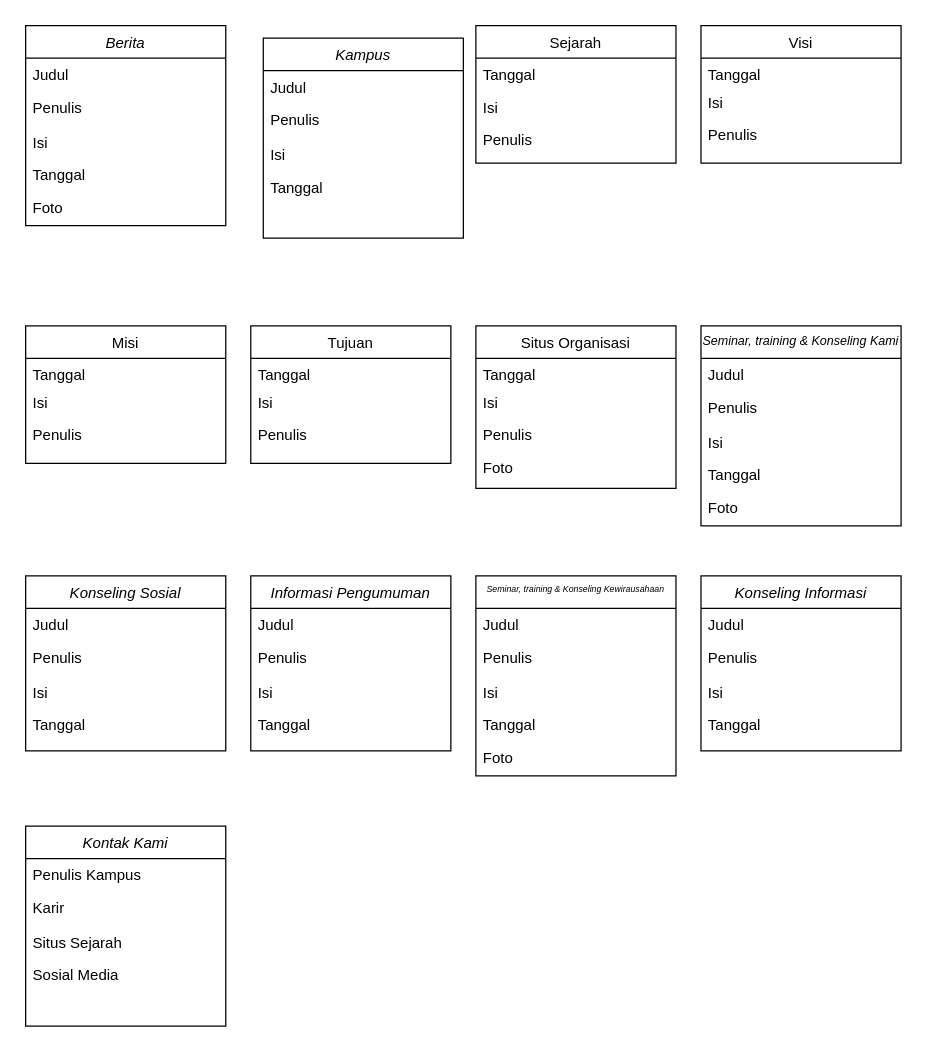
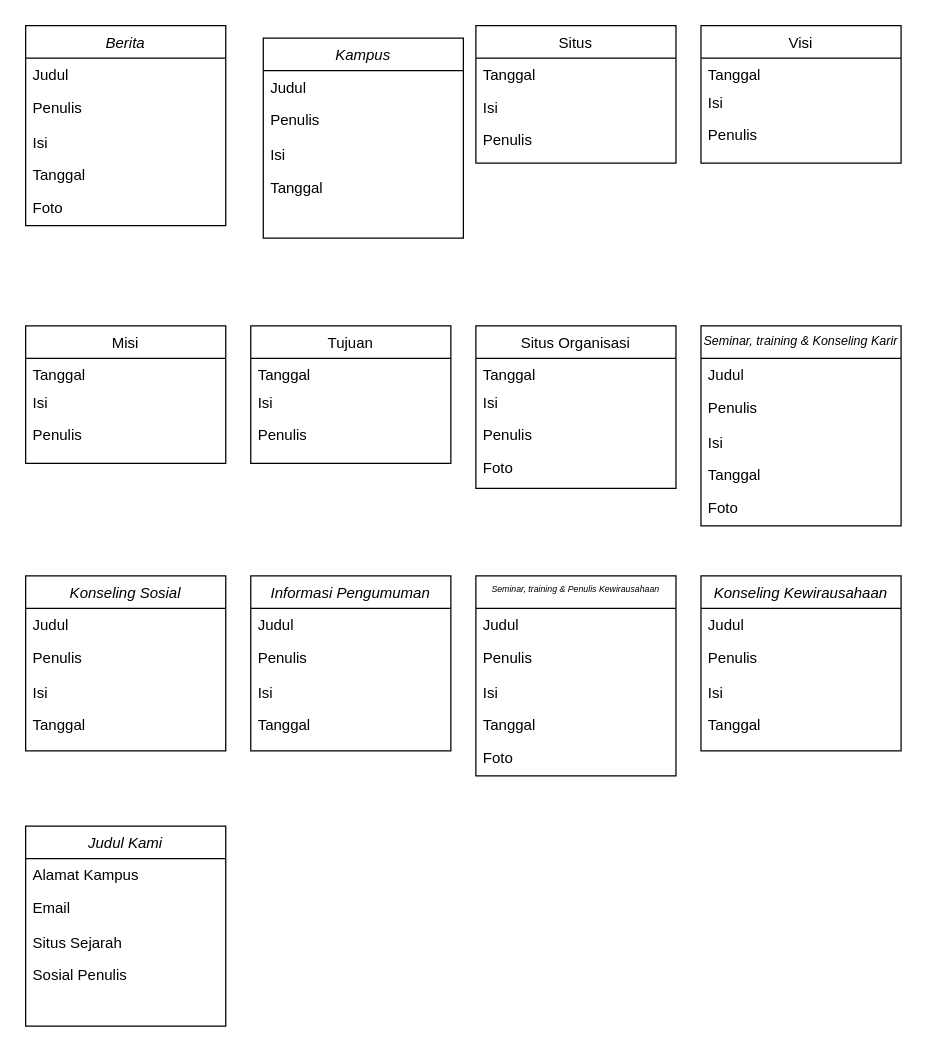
  <mxCell id="0" />
  <mxCell id="1" parent="0" />
- <mxCell id="2" value="Sejarah" style="swimlane;fontStyle=0;align=center;verticalAlign=top;childLayout=stackLayout;horizontal=1;startSize=26;horizontalStack=0;resizeParent=1;resizeLast=0;collapsible=1;marginBottom=0;rounded=0;shadow=0;strokeWidth=1;" parent="1" vertex="1"><mxGeometry x="380" y="20" width="160" height="110" as="geometry"><mxRectangle x="550" y="140" width="160" height="26" as="alternateBounds" /></mxGeometry></mxCell>
+ <mxCell id="2" value="Situs" style="swimlane;fontStyle=0;align=center;verticalAlign=top;childLayout=stackLayout;horizontal=1;startSize=26;horizontalStack=0;resizeParent=1;resizeLast=0;collapsible=1;marginBottom=0;rounded=0;shadow=0;strokeWidth=1;" parent="1" vertex="1"><mxGeometry x="380" y="20" width="160" height="110" as="geometry"><mxRectangle x="550" y="140" width="160" height="26" as="alternateBounds" /></mxGeometry></mxCell>
  <mxCell id="3" value="Tanggal" style="text;align=left;verticalAlign=top;spacingLeft=4;spacingRight=4;overflow=hidden;rotatable=0;points=[[0,0.5],[1,0.5]];portConstraint=eastwest;" parent="2" vertex="1"><mxGeometry y="26" width="160" height="26" as="geometry" /></mxCell>
  <mxCell id="4" value="Isi" style="text;align=left;verticalAlign=top;spacingLeft=4;spacingRight=4;overflow=hidden;rotatable=0;points=[[0,0.5],[1,0.5]];portConstraint=eastwest;rounded=0;shadow=0;html=0;" parent="2" vertex="1"><mxGeometry y="52" width="160" height="26" as="geometry" /></mxCell>
  <mxCell id="5" value="Penulis" style="text;align=left;verticalAlign=top;spacingLeft=4;spacingRight=4;overflow=hidden;rotatable=0;points=[[0,0.5],[1,0.5]];portConstraint=eastwest;rounded=0;shadow=0;html=0;" parent="2" vertex="1"><mxGeometry y="78" width="160" height="26" as="geometry" /></mxCell>
  <mxCell id="6" value="Berita" style="swimlane;fontStyle=2;align=center;verticalAlign=top;childLayout=stackLayout;horizontal=1;startSize=26;horizontalStack=0;resizeParent=1;resizeLast=0;collapsible=1;marginBottom=0;rounded=0;shadow=0;strokeWidth=1;" vertex="1" parent="1"><mxGeometry x="20" y="20" width="160" height="160" as="geometry"><mxRectangle x="230" y="140" width="160" height="26" as="alternateBounds" /></mxGeometry></mxCell>
  <mxCell id="7" value="Judul" style="text;align=left;verticalAlign=top;spacingLeft=4;spacingRight=4;overflow=hidden;rotatable=0;points=[[0,0.5],[1,0.5]];portConstraint=eastwest;" vertex="1" parent="6"><mxGeometry y="26" width="160" height="26" as="geometry" /></mxCell>
  <mxCell id="8" value="Penulis" style="text;align=left;verticalAlign=top;spacingLeft=4;spacingRight=4;overflow=hidden;rotatable=0;points=[[0,0.5],[1,0.5]];portConstraint=eastwest;rounded=0;shadow=0;html=0;" vertex="1" parent="6"><mxGeometry y="52" width="160" height="28" as="geometry" /></mxCell>
  <mxCell id="9" value="Isi" style="text;align=left;verticalAlign=top;spacingLeft=4;spacingRight=4;overflow=hidden;rotatable=0;points=[[0,0.5],[1,0.5]];portConstraint=eastwest;rounded=0;shadow=0;html=0;" vertex="1" parent="6"><mxGeometry y="80" width="160" height="26" as="geometry" /></mxCell>
  <mxCell id="10" value="Tanggal" style="text;align=left;verticalAlign=top;spacingLeft=4;spacingRight=4;overflow=hidden;rotatable=0;points=[[0,0.5],[1,0.5]];portConstraint=eastwest;rounded=0;shadow=0;html=0;" vertex="1" parent="6"><mxGeometry y="106" width="160" height="26" as="geometry" /></mxCell>
  <mxCell id="11" value="Foto" style="text;align=left;verticalAlign=top;spacingLeft=4;spacingRight=4;overflow=hidden;rotatable=0;points=[[0,0.5],[1,0.5]];portConstraint=eastwest;rounded=0;shadow=0;html=0;" vertex="1" parent="6"><mxGeometry y="132" width="160" height="26" as="geometry" /></mxCell>
  <mxCell id="12" value="Visi" style="swimlane;fontStyle=0;align=center;verticalAlign=top;childLayout=stackLayout;horizontal=1;startSize=26;horizontalStack=0;resizeParent=1;resizeLast=0;collapsible=1;marginBottom=0;rounded=0;shadow=0;strokeWidth=1;" vertex="1" parent="1"><mxGeometry x="560" y="20" width="160" height="110" as="geometry"><mxRectangle x="550" y="140" width="160" height="26" as="alternateBounds" /></mxGeometry></mxCell>
  <mxCell id="13" value="Tanggal" style="text;align=left;verticalAlign=top;spacingLeft=4;spacingRight=4;overflow=hidden;rotatable=0;points=[[0,0.5],[1,0.5]];portConstraint=eastwest;" vertex="1" parent="12"><mxGeometry y="26" width="160" height="22" as="geometry" /></mxCell>
  <mxCell id="14" value="Isi" style="text;align=left;verticalAlign=top;spacingLeft=4;spacingRight=4;overflow=hidden;rotatable=0;points=[[0,0.5],[1,0.5]];portConstraint=eastwest;rounded=0;shadow=0;html=0;" vertex="1" parent="12"><mxGeometry y="48" width="160" height="26" as="geometry" /></mxCell>
  <mxCell id="15" value="Penulis" style="text;align=left;verticalAlign=top;spacingLeft=4;spacingRight=4;overflow=hidden;rotatable=0;points=[[0,0.5],[1,0.5]];portConstraint=eastwest;rounded=0;shadow=0;html=0;" vertex="1" parent="12"><mxGeometry y="74" width="160" height="26" as="geometry" /></mxCell>
  <mxCell id="16" value="Misi" style="swimlane;fontStyle=0;align=center;verticalAlign=top;childLayout=stackLayout;horizontal=1;startSize=26;horizontalStack=0;resizeParent=1;resizeLast=0;collapsible=1;marginBottom=0;rounded=0;shadow=0;strokeWidth=1;" vertex="1" parent="1"><mxGeometry x="20" y="260" width="160" height="110" as="geometry"><mxRectangle x="550" y="140" width="160" height="26" as="alternateBounds" /></mxGeometry></mxCell>
  <mxCell id="17" value="Tanggal" style="text;align=left;verticalAlign=top;spacingLeft=4;spacingRight=4;overflow=hidden;rotatable=0;points=[[0,0.5],[1,0.5]];portConstraint=eastwest;" vertex="1" parent="16"><mxGeometry y="26" width="160" height="22" as="geometry" /></mxCell>
  <mxCell id="18" value="Isi" style="text;align=left;verticalAlign=top;spacingLeft=4;spacingRight=4;overflow=hidden;rotatable=0;points=[[0,0.5],[1,0.5]];portConstraint=eastwest;rounded=0;shadow=0;html=0;" vertex="1" parent="16"><mxGeometry y="48" width="160" height="26" as="geometry" /></mxCell>
  <mxCell id="19" value="Penulis" style="text;align=left;verticalAlign=top;spacingLeft=4;spacingRight=4;overflow=hidden;rotatable=0;points=[[0,0.5],[1,0.5]];portConstraint=eastwest;rounded=0;shadow=0;html=0;" vertex="1" parent="16"><mxGeometry y="74" width="160" height="26" as="geometry" /></mxCell>
  <mxCell id="20" value="Tujuan" style="swimlane;fontStyle=0;align=center;verticalAlign=top;childLayout=stackLayout;horizontal=1;startSize=26;horizontalStack=0;resizeParent=1;resizeLast=0;collapsible=1;marginBottom=0;rounded=0;shadow=0;strokeWidth=1;" vertex="1" parent="1"><mxGeometry x="200" y="260" width="160" height="110" as="geometry"><mxRectangle x="550" y="140" width="160" height="26" as="alternateBounds" /></mxGeometry></mxCell>
  <mxCell id="21" value="Tanggal" style="text;align=left;verticalAlign=top;spacingLeft=4;spacingRight=4;overflow=hidden;rotatable=0;points=[[0,0.5],[1,0.5]];portConstraint=eastwest;" vertex="1" parent="20"><mxGeometry y="26" width="160" height="22" as="geometry" /></mxCell>
  <mxCell id="22" value="Isi" style="text;align=left;verticalAlign=top;spacingLeft=4;spacingRight=4;overflow=hidden;rotatable=0;points=[[0,0.5],[1,0.5]];portConstraint=eastwest;rounded=0;shadow=0;html=0;" vertex="1" parent="20"><mxGeometry y="48" width="160" height="26" as="geometry" /></mxCell>
  <mxCell id="23" value="Penulis" style="text;align=left;verticalAlign=top;spacingLeft=4;spacingRight=4;overflow=hidden;rotatable=0;points=[[0,0.5],[1,0.5]];portConstraint=eastwest;rounded=0;shadow=0;html=0;" vertex="1" parent="20"><mxGeometry y="74" width="160" height="26" as="geometry" /></mxCell>
  <mxCell id="24" value="Situs Organisasi" style="swimlane;fontStyle=0;align=center;verticalAlign=top;childLayout=stackLayout;horizontal=1;startSize=26;horizontalStack=0;resizeParent=1;resizeLast=0;collapsible=1;marginBottom=0;rounded=0;shadow=0;strokeWidth=1;" vertex="1" parent="1"><mxGeometry x="380" y="260" width="160" height="130" as="geometry"><mxRectangle x="550" y="140" width="160" height="26" as="alternateBounds" /></mxGeometry></mxCell>
  <mxCell id="25" value="Tanggal" style="text;align=left;verticalAlign=top;spacingLeft=4;spacingRight=4;overflow=hidden;rotatable=0;points=[[0,0.5],[1,0.5]];portConstraint=eastwest;" vertex="1" parent="24"><mxGeometry y="26" width="160" height="22" as="geometry" /></mxCell>
  <mxCell id="26" value="Isi" style="text;align=left;verticalAlign=top;spacingLeft=4;spacingRight=4;overflow=hidden;rotatable=0;points=[[0,0.5],[1,0.5]];portConstraint=eastwest;rounded=0;shadow=0;html=0;" vertex="1" parent="24"><mxGeometry y="48" width="160" height="26" as="geometry" /></mxCell>
  <mxCell id="27" value="Penulis" style="text;align=left;verticalAlign=top;spacingLeft=4;spacingRight=4;overflow=hidden;rotatable=0;points=[[0,0.5],[1,0.5]];portConstraint=eastwest;rounded=0;shadow=0;html=0;" vertex="1" parent="24"><mxGeometry y="74" width="160" height="26" as="geometry" /></mxCell>
  <mxCell id="28" value="Foto" style="text;align=left;verticalAlign=top;spacingLeft=4;spacingRight=4;overflow=hidden;rotatable=0;points=[[0,0.5],[1,0.5]];portConstraint=eastwest;rounded=0;shadow=0;html=0;" vertex="1" parent="24"><mxGeometry y="100" width="160" height="26" as="geometry" /></mxCell>
  <mxCell id="29" value="Konseling Sosial" style="swimlane;fontStyle=2;align=center;verticalAlign=top;childLayout=stackLayout;horizontal=1;startSize=26;horizontalStack=0;resizeParent=1;resizeLast=0;collapsible=1;marginBottom=0;rounded=0;shadow=0;strokeWidth=1;" vertex="1" parent="1"><mxGeometry x="20" y="460" width="160" height="140" as="geometry"><mxRectangle x="230" y="140" width="160" height="26" as="alternateBounds" /></mxGeometry></mxCell>
  <mxCell id="30" value="Judul" style="text;align=left;verticalAlign=top;spacingLeft=4;spacingRight=4;overflow=hidden;rotatable=0;points=[[0,0.5],[1,0.5]];portConstraint=eastwest;" vertex="1" parent="29"><mxGeometry y="26" width="160" height="26" as="geometry" /></mxCell>
  <mxCell id="31" value="Penulis" style="text;align=left;verticalAlign=top;spacingLeft=4;spacingRight=4;overflow=hidden;rotatable=0;points=[[0,0.5],[1,0.5]];portConstraint=eastwest;rounded=0;shadow=0;html=0;" vertex="1" parent="29"><mxGeometry y="52" width="160" height="28" as="geometry" /></mxCell>
  <mxCell id="32" value="Isi" style="text;align=left;verticalAlign=top;spacingLeft=4;spacingRight=4;overflow=hidden;rotatable=0;points=[[0,0.5],[1,0.5]];portConstraint=eastwest;rounded=0;shadow=0;html=0;" vertex="1" parent="29"><mxGeometry y="80" width="160" height="26" as="geometry" /></mxCell>
  <mxCell id="33" value="Tanggal" style="text;align=left;verticalAlign=top;spacingLeft=4;spacingRight=4;overflow=hidden;rotatable=0;points=[[0,0.5],[1,0.5]];portConstraint=eastwest;rounded=0;shadow=0;html=0;" vertex="1" parent="29"><mxGeometry y="106" width="160" height="26" as="geometry" /></mxCell>
- <mxCell id="34" value="Kontak Kami" style="swimlane;fontStyle=2;align=center;verticalAlign=top;childLayout=stackLayout;horizontal=1;startSize=26;horizontalStack=0;resizeParent=1;resizeLast=0;collapsible=1;marginBottom=0;rounded=0;shadow=0;strokeWidth=1;" vertex="1" parent="1"><mxGeometry x="20" y="660" width="160" height="160" as="geometry"><mxRectangle x="230" y="140" width="160" height="26" as="alternateBounds" /></mxGeometry></mxCell>
- <mxCell id="35" value="Penulis Kampus" style="text;align=left;verticalAlign=top;spacingLeft=4;spacingRight=4;overflow=hidden;rotatable=0;points=[[0,0.5],[1,0.5]];portConstraint=eastwest;" vertex="1" parent="34"><mxGeometry y="26" width="160" height="26" as="geometry" /></mxCell>
- <mxCell id="36" value="Karir" style="text;align=left;verticalAlign=top;spacingLeft=4;spacingRight=4;overflow=hidden;rotatable=0;points=[[0,0.5],[1,0.5]];portConstraint=eastwest;rounded=0;shadow=0;html=0;" vertex="1" parent="34"><mxGeometry y="52" width="160" height="28" as="geometry" /></mxCell>
+ <mxCell id="34" value="Judul Kami" style="swimlane;fontStyle=2;align=center;verticalAlign=top;childLayout=stackLayout;horizontal=1;startSize=26;horizontalStack=0;resizeParent=1;resizeLast=0;collapsible=1;marginBottom=0;rounded=0;shadow=0;strokeWidth=1;" vertex="1" parent="1"><mxGeometry x="20" y="660" width="160" height="160" as="geometry"><mxRectangle x="230" y="140" width="160" height="26" as="alternateBounds" /></mxGeometry></mxCell>
+ <mxCell id="35" value="Alamat Kampus" style="text;align=left;verticalAlign=top;spacingLeft=4;spacingRight=4;overflow=hidden;rotatable=0;points=[[0,0.5],[1,0.5]];portConstraint=eastwest;" vertex="1" parent="34"><mxGeometry y="26" width="160" height="26" as="geometry" /></mxCell>
+ <mxCell id="36" value="Email" style="text;align=left;verticalAlign=top;spacingLeft=4;spacingRight=4;overflow=hidden;rotatable=0;points=[[0,0.5],[1,0.5]];portConstraint=eastwest;rounded=0;shadow=0;html=0;" vertex="1" parent="34"><mxGeometry y="52" width="160" height="28" as="geometry" /></mxCell>
  <mxCell id="37" value="Situs Sejarah" style="text;align=left;verticalAlign=top;spacingLeft=4;spacingRight=4;overflow=hidden;rotatable=0;points=[[0,0.5],[1,0.5]];portConstraint=eastwest;rounded=0;shadow=0;html=0;" vertex="1" parent="34"><mxGeometry y="80" width="160" height="26" as="geometry" /></mxCell>
- <mxCell id="38" value="Sosial Media" style="text;align=left;verticalAlign=top;spacingLeft=4;spacingRight=4;overflow=hidden;rotatable=0;points=[[0,0.5],[1,0.5]];portConstraint=eastwest;rounded=0;shadow=0;html=0;" vertex="1" parent="34"><mxGeometry y="106" width="160" height="26" as="geometry" /></mxCell>
- <mxCell id="39" value="Seminar, training &amp; Konseling Kami" style="swimlane;fontStyle=2;align=center;verticalAlign=top;childLayout=stackLayout;horizontal=1;startSize=26;horizontalStack=0;resizeParent=1;resizeLast=0;collapsible=1;marginBottom=0;rounded=0;shadow=0;strokeWidth=1;fontSize=10;" vertex="1" parent="1"><mxGeometry x="560" y="260" width="160" height="160" as="geometry"><mxRectangle x="230" y="140" width="160" height="26" as="alternateBounds" /></mxGeometry></mxCell>
+ <mxCell id="38" value="Sosial Penulis" style="text;align=left;verticalAlign=top;spacingLeft=4;spacingRight=4;overflow=hidden;rotatable=0;points=[[0,0.5],[1,0.5]];portConstraint=eastwest;rounded=0;shadow=0;html=0;" vertex="1" parent="34"><mxGeometry y="106" width="160" height="26" as="geometry" /></mxCell>
+ <mxCell id="39" value="Seminar, training &amp; Konseling Karir" style="swimlane;fontStyle=2;align=center;verticalAlign=top;childLayout=stackLayout;horizontal=1;startSize=26;horizontalStack=0;resizeParent=1;resizeLast=0;collapsible=1;marginBottom=0;rounded=0;shadow=0;strokeWidth=1;fontSize=10;" vertex="1" parent="1"><mxGeometry x="560" y="260" width="160" height="160" as="geometry"><mxRectangle x="230" y="140" width="160" height="26" as="alternateBounds" /></mxGeometry></mxCell>
  <mxCell id="40" value="Judul" style="text;align=left;verticalAlign=top;spacingLeft=4;spacingRight=4;overflow=hidden;rotatable=0;points=[[0,0.5],[1,0.5]];portConstraint=eastwest;" vertex="1" parent="39"><mxGeometry y="26" width="160" height="26" as="geometry" /></mxCell>
  <mxCell id="41" value="Penulis" style="text;align=left;verticalAlign=top;spacingLeft=4;spacingRight=4;overflow=hidden;rotatable=0;points=[[0,0.5],[1,0.5]];portConstraint=eastwest;rounded=0;shadow=0;html=0;" vertex="1" parent="39"><mxGeometry y="52" width="160" height="28" as="geometry" /></mxCell>
  <mxCell id="42" value="Isi" style="text;align=left;verticalAlign=top;spacingLeft=4;spacingRight=4;overflow=hidden;rotatable=0;points=[[0,0.5],[1,0.5]];portConstraint=eastwest;rounded=0;shadow=0;html=0;" vertex="1" parent="39"><mxGeometry y="80" width="160" height="26" as="geometry" /></mxCell>
  <mxCell id="43" value="Tanggal" style="text;align=left;verticalAlign=top;spacingLeft=4;spacingRight=4;overflow=hidden;rotatable=0;points=[[0,0.5],[1,0.5]];portConstraint=eastwest;rounded=0;shadow=0;html=0;" vertex="1" parent="39"><mxGeometry y="106" width="160" height="26" as="geometry" /></mxCell>
  <mxCell id="44" value="Foto" style="text;align=left;verticalAlign=top;spacingLeft=4;spacingRight=4;overflow=hidden;rotatable=0;points=[[0,0.5],[1,0.5]];portConstraint=eastwest;rounded=0;shadow=0;html=0;" vertex="1" parent="39"><mxGeometry y="132" width="160" height="26" as="geometry" /></mxCell>
  <mxCell id="45" value="Informasi Pengumuman" style="swimlane;fontStyle=2;align=center;verticalAlign=top;childLayout=stackLayout;horizontal=1;startSize=26;horizontalStack=0;resizeParent=1;resizeLast=0;collapsible=1;marginBottom=0;rounded=0;shadow=0;strokeWidth=1;" vertex="1" parent="1"><mxGeometry x="200" y="460" width="160" height="140" as="geometry"><mxRectangle x="230" y="140" width="160" height="26" as="alternateBounds" /></mxGeometry></mxCell>
  <mxCell id="46" value="Judul" style="text;align=left;verticalAlign=top;spacingLeft=4;spacingRight=4;overflow=hidden;rotatable=0;points=[[0,0.5],[1,0.5]];portConstraint=eastwest;" vertex="1" parent="45"><mxGeometry y="26" width="160" height="26" as="geometry" /></mxCell>
  <mxCell id="47" value="Penulis" style="text;align=left;verticalAlign=top;spacingLeft=4;spacingRight=4;overflow=hidden;rotatable=0;points=[[0,0.5],[1,0.5]];portConstraint=eastwest;rounded=0;shadow=0;html=0;" vertex="1" parent="45"><mxGeometry y="52" width="160" height="28" as="geometry" /></mxCell>
  <mxCell id="48" value="Isi" style="text;align=left;verticalAlign=top;spacingLeft=4;spacingRight=4;overflow=hidden;rotatable=0;points=[[0,0.5],[1,0.5]];portConstraint=eastwest;rounded=0;shadow=0;html=0;" vertex="1" parent="45"><mxGeometry y="80" width="160" height="26" as="geometry" /></mxCell>
  <mxCell id="49" value="Tanggal" style="text;align=left;verticalAlign=top;spacingLeft=4;spacingRight=4;overflow=hidden;rotatable=0;points=[[0,0.5],[1,0.5]];portConstraint=eastwest;rounded=0;shadow=0;html=0;" vertex="1" parent="45"><mxGeometry y="106" width="160" height="26" as="geometry" /></mxCell>
- <mxCell id="50" value="Seminar, training &amp; Konseling Kewirausahaan&#10;" style="swimlane;fontStyle=2;align=center;verticalAlign=top;childLayout=stackLayout;horizontal=1;startSize=26;horizontalStack=0;resizeParent=1;resizeLast=0;collapsible=1;marginBottom=0;rounded=0;shadow=0;strokeWidth=1;fontSize=7;" vertex="1" parent="1"><mxGeometry x="380" y="460" width="160" height="160" as="geometry"><mxRectangle x="230" y="140" width="160" height="26" as="alternateBounds" /></mxGeometry></mxCell>
+ <mxCell id="50" value="Seminar, training &amp; Penulis Kewirausahaan&#10;" style="swimlane;fontStyle=2;align=center;verticalAlign=top;childLayout=stackLayout;horizontal=1;startSize=26;horizontalStack=0;resizeParent=1;resizeLast=0;collapsible=1;marginBottom=0;rounded=0;shadow=0;strokeWidth=1;fontSize=7;" vertex="1" parent="1"><mxGeometry x="380" y="460" width="160" height="160" as="geometry"><mxRectangle x="230" y="140" width="160" height="26" as="alternateBounds" /></mxGeometry></mxCell>
  <mxCell id="51" value="Judul" style="text;align=left;verticalAlign=top;spacingLeft=4;spacingRight=4;overflow=hidden;rotatable=0;points=[[0,0.5],[1,0.5]];portConstraint=eastwest;" vertex="1" parent="50"><mxGeometry y="26" width="160" height="26" as="geometry" /></mxCell>
  <mxCell id="52" value="Penulis" style="text;align=left;verticalAlign=top;spacingLeft=4;spacingRight=4;overflow=hidden;rotatable=0;points=[[0,0.5],[1,0.5]];portConstraint=eastwest;rounded=0;shadow=0;html=0;" vertex="1" parent="50"><mxGeometry y="52" width="160" height="28" as="geometry" /></mxCell>
  <mxCell id="53" value="Isi" style="text;align=left;verticalAlign=top;spacingLeft=4;spacingRight=4;overflow=hidden;rotatable=0;points=[[0,0.5],[1,0.5]];portConstraint=eastwest;rounded=0;shadow=0;html=0;" vertex="1" parent="50"><mxGeometry y="80" width="160" height="26" as="geometry" /></mxCell>
  <mxCell id="54" value="Tanggal" style="text;align=left;verticalAlign=top;spacingLeft=4;spacingRight=4;overflow=hidden;rotatable=0;points=[[0,0.5],[1,0.5]];portConstraint=eastwest;rounded=0;shadow=0;html=0;" vertex="1" parent="50"><mxGeometry y="106" width="160" height="26" as="geometry" /></mxCell>
  <mxCell id="55" value="Foto" style="text;align=left;verticalAlign=top;spacingLeft=4;spacingRight=4;overflow=hidden;rotatable=0;points=[[0,0.5],[1,0.5]];portConstraint=eastwest;rounded=0;shadow=0;html=0;" vertex="1" parent="50"><mxGeometry y="132" width="160" height="26" as="geometry" /></mxCell>
- <mxCell id="56" value="Konseling Informasi" style="swimlane;fontStyle=2;align=center;verticalAlign=top;childLayout=stackLayout;horizontal=1;startSize=26;horizontalStack=0;resizeParent=1;resizeLast=0;collapsible=1;marginBottom=0;rounded=0;shadow=0;strokeWidth=1;" vertex="1" parent="1"><mxGeometry x="560" y="460" width="160" height="140" as="geometry"><mxRectangle x="230" y="140" width="160" height="26" as="alternateBounds" /></mxGeometry></mxCell>
+ <mxCell id="56" value="Konseling Kewirausahaan" style="swimlane;fontStyle=2;align=center;verticalAlign=top;childLayout=stackLayout;horizontal=1;startSize=26;horizontalStack=0;resizeParent=1;resizeLast=0;collapsible=1;marginBottom=0;rounded=0;shadow=0;strokeWidth=1;" vertex="1" parent="1"><mxGeometry x="560" y="460" width="160" height="140" as="geometry"><mxRectangle x="230" y="140" width="160" height="26" as="alternateBounds" /></mxGeometry></mxCell>
  <mxCell id="57" value="Judul" style="text;align=left;verticalAlign=top;spacingLeft=4;spacingRight=4;overflow=hidden;rotatable=0;points=[[0,0.5],[1,0.5]];portConstraint=eastwest;" vertex="1" parent="56"><mxGeometry y="26" width="160" height="26" as="geometry" /></mxCell>
  <mxCell id="58" value="Penulis" style="text;align=left;verticalAlign=top;spacingLeft=4;spacingRight=4;overflow=hidden;rotatable=0;points=[[0,0.5],[1,0.5]];portConstraint=eastwest;rounded=0;shadow=0;html=0;" vertex="1" parent="56"><mxGeometry y="52" width="160" height="28" as="geometry" /></mxCell>
  <mxCell id="59" value="Isi" style="text;align=left;verticalAlign=top;spacingLeft=4;spacingRight=4;overflow=hidden;rotatable=0;points=[[0,0.5],[1,0.5]];portConstraint=eastwest;rounded=0;shadow=0;html=0;" vertex="1" parent="56"><mxGeometry y="80" width="160" height="26" as="geometry" /></mxCell>
  <mxCell id="60" value="Tanggal" style="text;align=left;verticalAlign=top;spacingLeft=4;spacingRight=4;overflow=hidden;rotatable=0;points=[[0,0.5],[1,0.5]];portConstraint=eastwest;rounded=0;shadow=0;html=0;" vertex="1" parent="56"><mxGeometry y="106" width="160" height="26" as="geometry" /></mxCell>
  <mxCell id="61" value="Kampus" style="swimlane;fontStyle=2;align=center;verticalAlign=top;childLayout=stackLayout;horizontal=1;startSize=26;horizontalStack=0;resizeParent=1;resizeLast=0;collapsible=1;marginBottom=0;rounded=0;shadow=0;strokeWidth=1;" vertex="1" parent="1"><mxGeometry x="210" y="30" width="160" height="160" as="geometry"><mxRectangle x="230" y="140" width="160" height="26" as="alternateBounds" /></mxGeometry></mxCell>
  <mxCell id="62" value="Judul" style="text;align=left;verticalAlign=top;spacingLeft=4;spacingRight=4;overflow=hidden;rotatable=0;points=[[0,0.5],[1,0.5]];portConstraint=eastwest;" vertex="1" parent="61"><mxGeometry y="26" width="160" height="26" as="geometry" /></mxCell>
  <mxCell id="63" value="Penulis" style="text;align=left;verticalAlign=top;spacingLeft=4;spacingRight=4;overflow=hidden;rotatable=0;points=[[0,0.5],[1,0.5]];portConstraint=eastwest;rounded=0;shadow=0;html=0;" vertex="1" parent="61"><mxGeometry y="52" width="160" height="28" as="geometry" /></mxCell>
  <mxCell id="64" value="Isi" style="text;align=left;verticalAlign=top;spacingLeft=4;spacingRight=4;overflow=hidden;rotatable=0;points=[[0,0.5],[1,0.5]];portConstraint=eastwest;rounded=0;shadow=0;html=0;" vertex="1" parent="61"><mxGeometry y="80" width="160" height="26" as="geometry" /></mxCell>
  <mxCell id="65" value="Tanggal" style="text;align=left;verticalAlign=top;spacingLeft=4;spacingRight=4;overflow=hidden;rotatable=0;points=[[0,0.5],[1,0.5]];portConstraint=eastwest;rounded=0;shadow=0;html=0;" vertex="1" parent="61"><mxGeometry y="106" width="160" height="26" as="geometry" /></mxCell>
